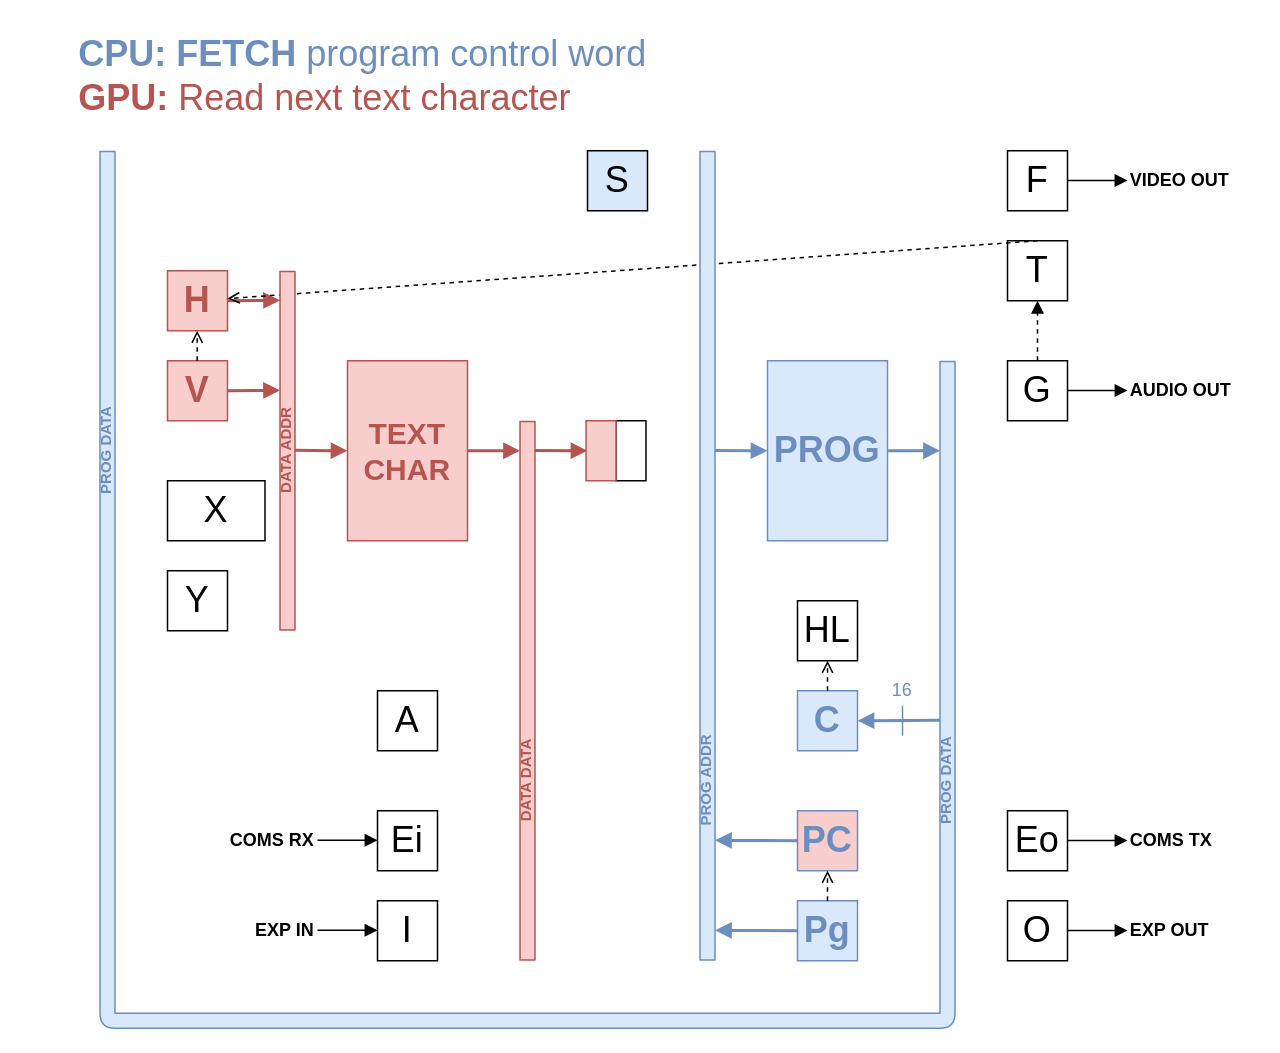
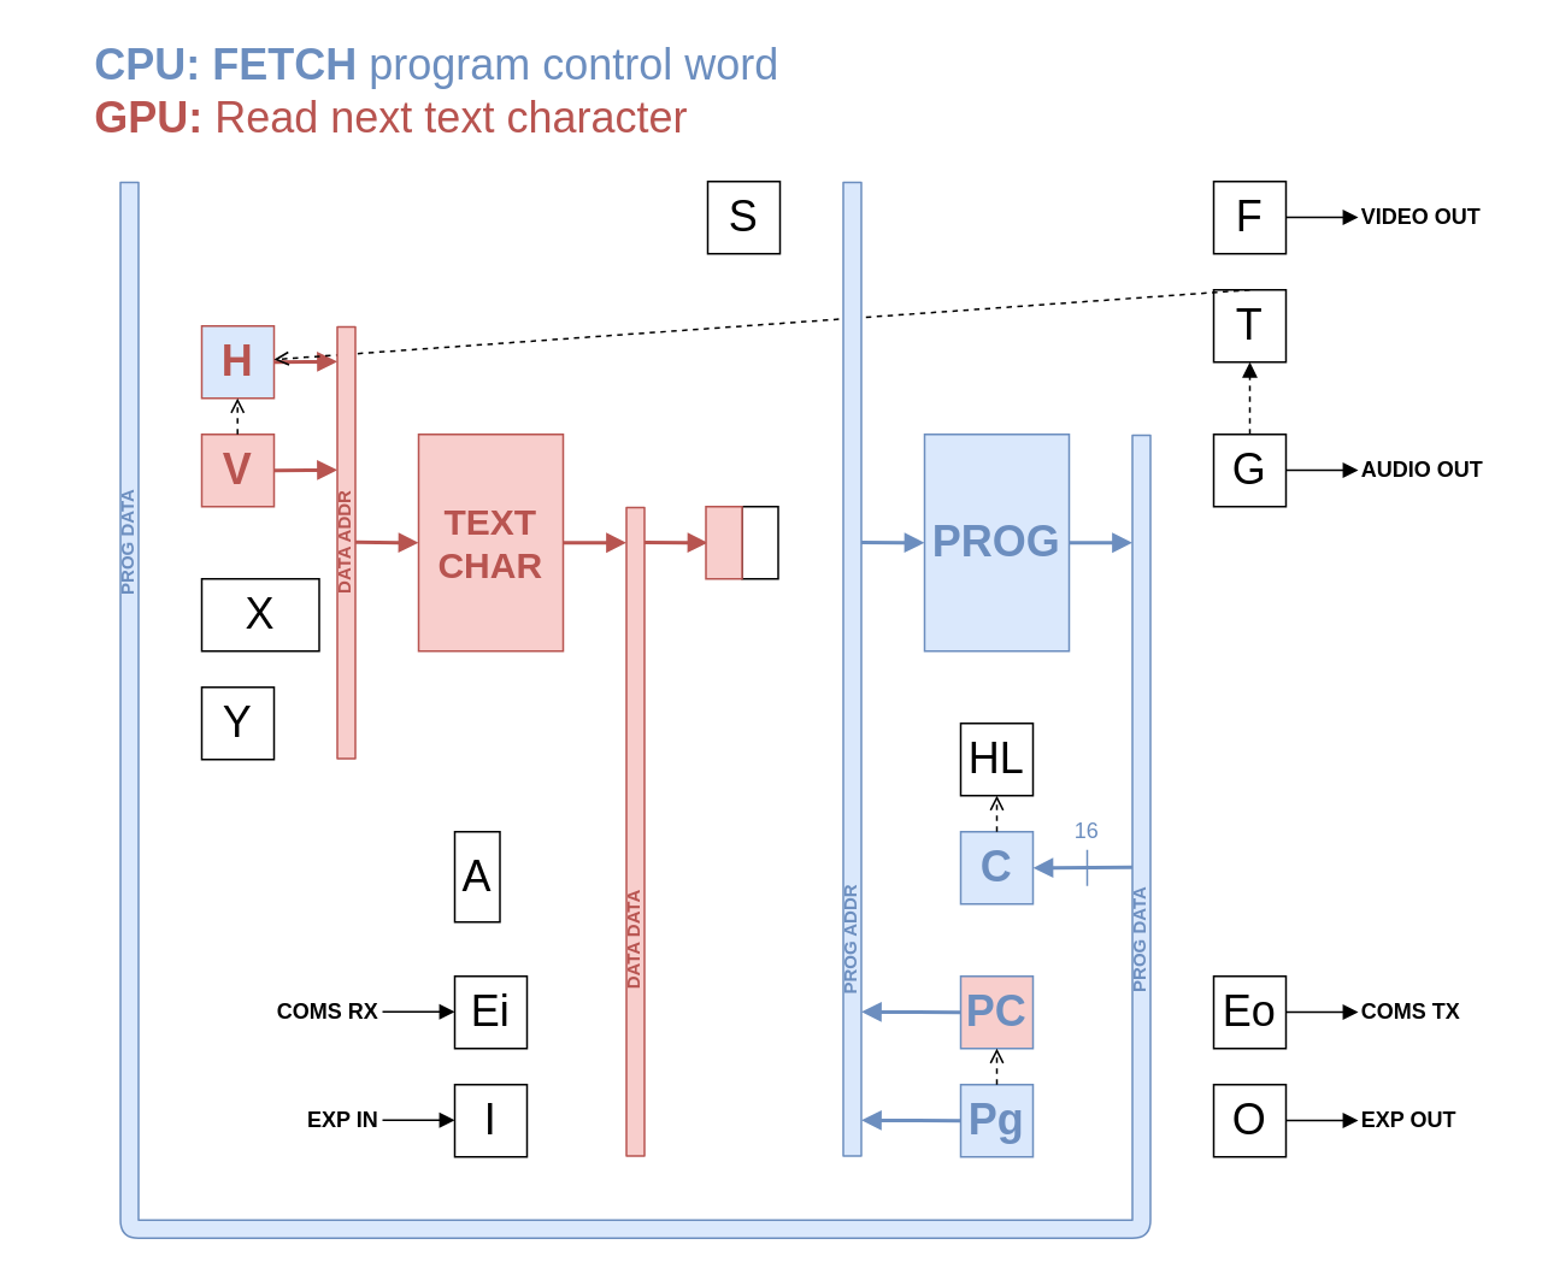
  <mxCell id="0" />
  <mxCell id="1" parent="0" />
- <mxCell id="2" value="&lt;font style=&quot;font-size: 24px&quot; color=&quot;#b85450&quot;&gt;&lt;b&gt;H&lt;/b&gt;&lt;/font&gt;" style="whiteSpace=wrap;html=1;aspect=fixed;fillColor=#f8cecc;strokeColor=#b85450;" parent="1" vertex="1"><mxGeometry x="111" y="180" width="40" height="40" as="geometry" /></mxCell>
+ <mxCell id="2" value="&lt;font style=&quot;font-size: 24px&quot; color=&quot;#b85450&quot;&gt;&lt;b&gt;H&lt;/b&gt;&lt;/font&gt;" style="whiteSpace=wrap;html=1;aspect=fixed;fillColor=#dae8fc;strokeColor=#b85450;" parent="1" vertex="1"><mxGeometry x="111" y="180" width="40" height="40" as="geometry" /></mxCell>
  <mxCell id="3" value="&lt;font style=&quot;font-size: 24px&quot; color=&quot;#b85450&quot;&gt;&lt;b&gt;V&lt;/b&gt;&lt;/font&gt;" style="whiteSpace=wrap;html=1;aspect=fixed;fillColor=#f8cecc;strokeColor=#b85450;" parent="1" vertex="1"><mxGeometry x="111" y="240" width="40" height="40" as="geometry" /></mxCell>
  <mxCell id="4" value="&lt;font style=&quot;font-size: 24px&quot; color=&quot;#6c8ebf&quot;&gt;&lt;b&gt;C&lt;/b&gt;&lt;/font&gt;" style="whiteSpace=wrap;html=1;aspect=fixed;fillColor=#dae8fc;strokeColor=#6c8ebf;" parent="1" vertex="1"><mxGeometry x="531" y="460" width="40" height="40" as="geometry" /></mxCell>
  <mxCell id="5" value="&lt;font style=&quot;font-size: 24px&quot;&gt;X&lt;/font&gt;" style="whiteSpace=wrap;html=1;aspect=fixed;" parent="1" vertex="1"><mxGeometry x="111" y="320" width="65" height="40" as="geometry" /></mxCell>
  <mxCell id="6" value="&lt;font style=&quot;font-size: 24px&quot;&gt;Y&lt;/font&gt;" style="whiteSpace=wrap;html=1;aspect=fixed;" parent="1" vertex="1"><mxGeometry x="111" y="380" width="40" height="40" as="geometry" /></mxCell>
  <mxCell id="7" value="&lt;font style=&quot;font-size: 24px&quot;&gt;HL&lt;/font&gt;" style="whiteSpace=wrap;html=1;aspect=fixed;" parent="1" vertex="1"><mxGeometry x="531" y="400" width="40" height="40" as="geometry" /></mxCell>
  <mxCell id="8" value="" style="edgeStyle=orthogonalEdgeStyle;rounded=0;orthogonalLoop=1;jettySize=auto;html=1;endArrow=block;endFill=1;startArrow=none;startFill=0;exitX=1;exitY=0.5;exitDx=0;exitDy=0;fillColor=#f8cecc;strokeColor=#b85450;strokeWidth=2;" parent="1" source="9" edge="1"><mxGeometry relative="1" as="geometry"><mxPoint x="316" y="300" as="sourcePoint" /><mxPoint x="346" y="300" as="targetPoint" /></mxGeometry></mxCell>
  <mxCell id="9" value="&lt;font color=&quot;#b85450&quot;&gt;&lt;b&gt;&lt;span style=&quot;font-size: 20px&quot;&gt;TEXT&lt;br&gt;CHAR&lt;/span&gt;&lt;br&gt;&lt;/b&gt;&lt;/font&gt;" style="rounded=0;whiteSpace=wrap;html=1;fillColor=#f8cecc;strokeColor=#b85450;" parent="1" vertex="1"><mxGeometry x="231" y="240" width="80" height="120" as="geometry" /></mxCell>
  <mxCell id="10" value="&lt;font style=&quot;font-size: 24px&quot; color=&quot;#6c8ebf&quot;&gt;&lt;b&gt;PROG&lt;/b&gt;&lt;/font&gt;" style="rounded=0;whiteSpace=wrap;html=1;fillColor=#dae8fc;strokeColor=#6c8ebf;" parent="1" vertex="1"><mxGeometry x="511" y="240" width="80" height="120" as="geometry" /></mxCell>
  <mxCell id="11" value="&lt;font style=&quot;font-size: 24px&quot; color=&quot;#6c8ebf&quot;&gt;&lt;b&gt;PC&lt;/b&gt;&lt;/font&gt;" style="whiteSpace=wrap;html=1;aspect=fixed;fillColor=#f8cecc;strokeColor=#6c8ebf;" parent="1" vertex="1"><mxGeometry x="531" y="540" width="40" height="40" as="geometry" /></mxCell>
  <mxCell id="12" value="&lt;font style=&quot;font-size: 24px&quot; color=&quot;#6c8ebf&quot;&gt;&lt;b&gt;Pg&lt;/b&gt;&lt;/font&gt;" style="whiteSpace=wrap;html=1;aspect=fixed;fillColor=#dae8fc;strokeColor=#6c8ebf;" parent="1" vertex="1"><mxGeometry x="531" y="600" width="40" height="40" as="geometry" /></mxCell>
- <mxCell id="13" value="&lt;font size=&quot;1&quot;&gt;&lt;span style=&quot;font-size: 24px&quot;&gt;A&lt;/span&gt;&lt;/font&gt;" style="whiteSpace=wrap;html=1;aspect=fixed;" parent="1" vertex="1"><mxGeometry x="251" y="460" width="40" height="40" as="geometry" /></mxCell>
- <mxCell id="14" value="&lt;font style=&quot;font-size: 24px&quot;&gt;S&lt;/font&gt;" style="whiteSpace=wrap;html=1;aspect=fixed;fillColor=#dae8fc;" parent="1" vertex="1"><mxGeometry x="391" y="100" width="40" height="40" as="geometry" /></mxCell>
+ <mxCell id="13" value="&lt;font size=&quot;1&quot;&gt;&lt;span style=&quot;font-size: 24px&quot;&gt;A&lt;/span&gt;&lt;/font&gt;" style="whiteSpace=wrap;html=1;aspect=fixed;" parent="1" vertex="1"><mxGeometry x="251" y="460" width="25" height="50" as="geometry" /></mxCell>
+ <mxCell id="14" value="&lt;font style=&quot;font-size: 24px&quot;&gt;S&lt;/font&gt;" style="whiteSpace=wrap;html=1;aspect=fixed;" parent="1" vertex="1"><mxGeometry x="391" y="100" width="40" height="40" as="geometry" /></mxCell>
  <mxCell id="15" value="&lt;font style=&quot;font-size: 24px&quot;&gt;Ei&lt;/font&gt;" style="whiteSpace=wrap;html=1;aspect=fixed;" parent="1" vertex="1"><mxGeometry x="251" y="540" width="40" height="40" as="geometry" /></mxCell>
  <mxCell id="16" value="&lt;font style=&quot;font-size: 24px&quot;&gt;I&lt;/font&gt;" style="whiteSpace=wrap;html=1;aspect=fixed;" parent="1" vertex="1"><mxGeometry x="251" y="600" width="40" height="40" as="geometry" /></mxCell>
  <mxCell id="17" value="&lt;font style=&quot;font-size: 24px&quot;&gt;Eo&lt;/font&gt;" style="whiteSpace=wrap;html=1;aspect=fixed;" parent="1" vertex="1"><mxGeometry x="671" y="540" width="40" height="40" as="geometry" /></mxCell>
  <mxCell id="18" value="&lt;font style=&quot;font-size: 24px&quot;&gt;F&lt;/font&gt;" style="whiteSpace=wrap;html=1;aspect=fixed;" parent="1" vertex="1"><mxGeometry x="671" y="100" width="40" height="40" as="geometry" /></mxCell>
  <mxCell id="19" value="&lt;font style=&quot;font-size: 24px&quot;&gt;G&lt;/font&gt;" style="whiteSpace=wrap;html=1;aspect=fixed;" parent="1" vertex="1"><mxGeometry x="671" y="240" width="40" height="40" as="geometry" /></mxCell>
  <mxCell id="20" value="&lt;font style=&quot;font-size: 24px&quot;&gt;O&lt;/font&gt;" style="whiteSpace=wrap;html=1;aspect=fixed;" parent="1" vertex="1"><mxGeometry x="671" y="600" width="40" height="40" as="geometry" /></mxCell>
  <mxCell id="21" value="" style="endArrow=block;html=1;entryX=0;entryY=0.5;entryDx=0;entryDy=0;endFill=1;fillColor=#f8cecc;strokeColor=#b85450;strokeWidth=2;" parent="1" edge="1"><mxGeometry width="50" height="50" relative="1" as="geometry"><mxPoint x="151" y="260" as="sourcePoint" /><mxPoint x="186" y="259.71" as="targetPoint" /></mxGeometry></mxCell>
  <mxCell id="22" value="" style="endArrow=block;html=1;entryX=0;entryY=0.5;entryDx=0;entryDy=0;endFill=1;fillColor=#f8cecc;strokeColor=#b85450;strokeWidth=2;" parent="1" edge="1"><mxGeometry width="50" height="50" relative="1" as="geometry"><mxPoint x="151" y="200" as="sourcePoint" /><mxPoint x="186" y="199.71" as="targetPoint" /></mxGeometry></mxCell>
  <mxCell id="23" value="" style="endArrow=block;html=1;endFill=1;fillColor=#f8cecc;strokeColor=#b85450;strokeWidth=2;" parent="1" edge="1"><mxGeometry width="50" height="50" relative="1" as="geometry"><mxPoint x="196" y="299.71" as="sourcePoint" /><mxPoint x="231" y="300" as="targetPoint" /></mxGeometry></mxCell>
  <mxCell id="24" value="" style="endArrow=block;html=1;endFill=1;fillColor=#f8cecc;strokeColor=#b85450;strokeWidth=2;" parent="1" edge="1"><mxGeometry width="50" height="50" relative="1" as="geometry"><mxPoint x="356" y="299.83" as="sourcePoint" /><mxPoint x="391" y="300" as="targetPoint" /></mxGeometry></mxCell>
  <mxCell id="25" value="" style="endArrow=block;html=1;endFill=1;fillColor=#dae8fc;strokeColor=#6c8ebf;strokeWidth=2;" parent="1" edge="1"><mxGeometry width="50" height="50" relative="1" as="geometry"><mxPoint x="476" y="299.83" as="sourcePoint" /><mxPoint x="511" y="300" as="targetPoint" /></mxGeometry></mxCell>
  <mxCell id="26" value="" style="endArrow=block;html=1;endFill=1;fillColor=#dae8fc;strokeColor=#6c8ebf;strokeWidth=2;" parent="1" edge="1"><mxGeometry width="50" height="50" relative="1" as="geometry"><mxPoint x="626" y="479.71" as="sourcePoint" /><mxPoint x="571" y="480" as="targetPoint" /></mxGeometry></mxCell>
  <mxCell id="27" value="" style="endArrow=block;html=1;endFill=1;fillColor=#dae8fc;strokeColor=#6c8ebf;strokeWidth=2;" parent="1" edge="1"><mxGeometry width="50" height="50" relative="1" as="geometry"><mxPoint x="531" y="560" as="sourcePoint" /><mxPoint x="476" y="559.71" as="targetPoint" /></mxGeometry></mxCell>
  <mxCell id="28" value="" style="endArrow=block;html=1;endFill=1;fillColor=#dae8fc;strokeColor=#6c8ebf;strokeWidth=2;" parent="1" edge="1"><mxGeometry width="50" height="50" relative="1" as="geometry"><mxPoint x="531" y="620" as="sourcePoint" /><mxPoint x="476" y="619.71" as="targetPoint" /></mxGeometry></mxCell>
  <mxCell id="29" value="" style="endArrow=block;html=1;endFill=1;fillColor=#dae8fc;strokeColor=#6c8ebf;strokeWidth=2;" parent="1" edge="1"><mxGeometry width="50" height="50" relative="1" as="geometry"><mxPoint x="591" y="300" as="sourcePoint" /><mxPoint x="626" y="300" as="targetPoint" /></mxGeometry></mxCell>
  <mxCell id="30" value="&lt;font style=&quot;font-size: 24px&quot;&gt;T&lt;/font&gt;" style="whiteSpace=wrap;html=1;aspect=fixed;" parent="1" vertex="1"><mxGeometry x="671" y="160" width="40" height="40" as="geometry" /></mxCell>
  <mxCell id="31" value="" style="endArrow=block;html=1;entryX=0.5;entryY=1;entryDx=0;entryDy=0;endFill=1;exitX=0.5;exitY=0;exitDx=0;exitDy=0;dashed=1;" parent="1" source="19" target="30" edge="1"><mxGeometry width="50" height="50" relative="1" as="geometry"><mxPoint x="641" y="289.86" as="sourcePoint" /><mxPoint x="681" y="289.86" as="targetPoint" /></mxGeometry></mxCell>
  <mxCell id="32" value="" style="endArrow=open;dashed=1;html=1;strokeWidth=1;exitX=0.5;exitY=0;exitDx=0;exitDy=0;endFill=0;" parent="1" source="30" target="2" edge="1"><mxGeometry width="50" height="50" relative="1" as="geometry"><mxPoint x="711" y="190" as="sourcePoint" /><mxPoint x="761" y="140" as="targetPoint" /></mxGeometry></mxCell>
  <mxCell id="33" value="" style="endArrow=open;dashed=1;html=1;strokeWidth=1;endFill=0;entryX=0.5;entryY=1;entryDx=0;entryDy=0;" parent="1" target="7" edge="1"><mxGeometry width="50" height="50" relative="1" as="geometry"><mxPoint x="551" y="460" as="sourcePoint" /><mxPoint x="551" y="450" as="targetPoint" /></mxGeometry></mxCell>
  <mxCell id="34" value="" style="endArrow=open;dashed=1;html=1;strokeWidth=1;endFill=0;exitX=0.5;exitY=0;exitDx=0;exitDy=0;" parent="1" source="12" edge="1"><mxGeometry width="50" height="50" relative="1" as="geometry"><mxPoint x="581" y="540" as="sourcePoint" /><mxPoint x="551" y="580" as="targetPoint" /></mxGeometry></mxCell>
  <mxCell id="35" value="" style="endArrow=open;dashed=1;html=1;strokeWidth=1;endFill=0;exitX=0.5;exitY=0;exitDx=0;exitDy=0;" parent="1" edge="1"><mxGeometry width="50" height="50" relative="1" as="geometry"><mxPoint x="130.8" y="240" as="sourcePoint" /><mxPoint x="130.8" y="220" as="targetPoint" /></mxGeometry></mxCell>
  <mxCell id="36" value="" style="endArrow=none;html=1;strokeWidth=1;fillColor=#dae8fc;strokeColor=#6c8ebf;" parent="1" edge="1"><mxGeometry width="50" height="50" relative="1" as="geometry"><mxPoint x="601" y="490" as="sourcePoint" /><mxPoint x="601" y="470" as="targetPoint" /></mxGeometry></mxCell>
  <mxCell id="37" value="&lt;font color=&quot;#6c8ebf&quot;&gt;16&lt;/font&gt;" style="text;html=1;strokeColor=none;fillColor=none;align=center;verticalAlign=middle;whiteSpace=wrap;rounded=0;" parent="1" vertex="1"><mxGeometry x="591" y="450" width="20" height="20" as="geometry" /></mxCell>
  <mxCell id="38" value="" style="endArrow=block;html=1;entryX=0;entryY=0.5;entryDx=0;entryDy=0;endFill=1;" parent="1" edge="1"><mxGeometry width="50" height="50" relative="1" as="geometry"><mxPoint x="711" y="559.86" as="sourcePoint" /><mxPoint x="751" y="559.86" as="targetPoint" /></mxGeometry></mxCell>
  <mxCell id="39" value="" style="endArrow=block;html=1;entryX=0;entryY=0.5;entryDx=0;entryDy=0;endFill=1;" parent="1" edge="1"><mxGeometry width="50" height="50" relative="1" as="geometry"><mxPoint x="711" y="619.86" as="sourcePoint" /><mxPoint x="751" y="619.86" as="targetPoint" /></mxGeometry></mxCell>
  <mxCell id="40" value="" style="endArrow=block;html=1;entryX=0;entryY=0.5;entryDx=0;entryDy=0;endFill=1;" parent="1" edge="1"><mxGeometry width="50" height="50" relative="1" as="geometry"><mxPoint x="711" y="259.86" as="sourcePoint" /><mxPoint x="751" y="259.86" as="targetPoint" /></mxGeometry></mxCell>
  <mxCell id="41" value="" style="endArrow=block;html=1;entryX=0;entryY=0.5;entryDx=0;entryDy=0;endFill=1;" parent="1" edge="1"><mxGeometry width="50" height="50" relative="1" as="geometry"><mxPoint x="711" y="119.86" as="sourcePoint" /><mxPoint x="751" y="119.86" as="targetPoint" /></mxGeometry></mxCell>
  <mxCell id="42" value="" style="endArrow=block;html=1;entryX=0;entryY=0.5;entryDx=0;entryDy=0;endFill=1;" parent="1" edge="1"><mxGeometry width="50" height="50" relative="1" as="geometry"><mxPoint x="211" y="559.66" as="sourcePoint" /><mxPoint x="251" y="559.66" as="targetPoint" /></mxGeometry></mxCell>
  <mxCell id="43" value="" style="endArrow=block;html=1;entryX=0;entryY=0.5;entryDx=0;entryDy=0;endFill=1;" parent="1" edge="1"><mxGeometry width="50" height="50" relative="1" as="geometry"><mxPoint x="211" y="619.66" as="sourcePoint" /><mxPoint x="251" y="619.66" as="targetPoint" /></mxGeometry></mxCell>
  <mxCell id="44" value="&lt;b&gt;COMS TX&lt;/b&gt;" style="text;html=1;strokeColor=none;fillColor=none;align=left;verticalAlign=middle;whiteSpace=wrap;rounded=0;" parent="1" vertex="1"><mxGeometry x="751" y="550" width="80" height="20" as="geometry" /></mxCell>
  <mxCell id="45" value="&lt;b&gt;EXP OUT&lt;/b&gt;" style="text;html=1;strokeColor=none;fillColor=none;align=left;verticalAlign=middle;whiteSpace=wrap;rounded=0;" parent="1" vertex="1"><mxGeometry x="751" y="610" width="80" height="20" as="geometry" /></mxCell>
  <mxCell id="46" value="&lt;font size=&quot;1&quot;&gt;&lt;b style=&quot;font-size: 12px&quot;&gt;VIDEO OUT&lt;/b&gt;&lt;/font&gt;" style="text;html=1;strokeColor=none;fillColor=none;align=left;verticalAlign=middle;whiteSpace=wrap;rounded=0;" parent="1" vertex="1"><mxGeometry x="751" y="110" width="80" height="20" as="geometry" /></mxCell>
  <mxCell id="47" value="&lt;font size=&quot;1&quot;&gt;&lt;b style=&quot;font-size: 12px&quot;&gt;AUDIO OUT&lt;/b&gt;&lt;/font&gt;" style="text;html=1;strokeColor=none;fillColor=none;align=left;verticalAlign=middle;whiteSpace=wrap;rounded=0;" parent="1" vertex="1"><mxGeometry x="751" y="250" width="80" height="20" as="geometry" /></mxCell>
  <mxCell id="48" value="&lt;b&gt;COMS RX&lt;/b&gt;" style="text;html=1;strokeColor=none;fillColor=none;align=right;verticalAlign=middle;whiteSpace=wrap;rounded=0;" parent="1" vertex="1"><mxGeometry x="131" y="550" width="80" height="20" as="geometry" /></mxCell>
  <mxCell id="49" value="&lt;b&gt;EXP IN&lt;/b&gt;" style="text;html=1;strokeColor=none;fillColor=none;align=right;verticalAlign=middle;whiteSpace=wrap;rounded=0;" parent="1" vertex="1"><mxGeometry x="131" y="610" width="80" height="20" as="geometry" /></mxCell>
  <mxCell id="50" value="" style="shape=flexArrow;endArrow=none;html=1;strokeWidth=1;endFill=0;fillColor=#dae8fc;strokeColor=#6c8ebf;" parent="1" edge="1"><mxGeometry width="50" height="50" relative="1" as="geometry"><mxPoint x="71" y="100" as="sourcePoint" /><mxPoint x="631" y="240" as="targetPoint" /><Array as="points"><mxPoint x="71" y="680" /><mxPoint x="631" y="680" /></Array></mxGeometry></mxCell>
  <mxCell id="51" value="" style="shape=flexArrow;endArrow=none;html=1;fontSize=10;strokeWidth=1;endFill=0;fillColor=#f8cecc;strokeColor=#b85450;" parent="1" edge="1"><mxGeometry width="50" height="50" relative="1" as="geometry"><mxPoint x="191" y="420" as="sourcePoint" /><mxPoint x="191" y="180" as="targetPoint" /></mxGeometry></mxCell>
  <mxCell id="52" value="&lt;b style=&quot;font-size: 10px&quot;&gt;DATA ADDR&lt;/b&gt;" style="text;html=1;strokeColor=none;fillColor=none;align=center;verticalAlign=middle;whiteSpace=wrap;rounded=0;rotation=-90;fontSize=10;fontColor=#B85450;" parent="1" vertex="1"><mxGeometry x="140" y="290" width="100" height="20" as="geometry" /></mxCell>
  <mxCell id="53" value="" style="shape=flexArrow;endArrow=none;html=1;fontSize=10;strokeWidth=1;endFill=0;fillColor=#f8cecc;strokeColor=#b85450;" parent="1" edge="1"><mxGeometry width="50" height="50" relative="1" as="geometry"><mxPoint x="351" y="640" as="sourcePoint" /><mxPoint x="351" y="280" as="targetPoint" /></mxGeometry></mxCell>
  <mxCell id="54" value="&lt;b style=&quot;font-size: 10px;&quot;&gt;PROG DATA&lt;/b&gt;" style="text;html=1;strokeColor=none;fillColor=none;align=center;verticalAlign=middle;whiteSpace=wrap;rounded=0;rotation=-90;fontSize=10;fontColor=#6C8EBF;" parent="1" vertex="1"><mxGeometry x="580" y="510" width="100" height="20" as="geometry" /></mxCell>
  <mxCell id="55" value="" style="shape=flexArrow;endArrow=none;html=1;fontSize=10;strokeWidth=1;endFill=0;strokeColor=#6c8ebf;fillColor=#dae8fc;" parent="1" edge="1"><mxGeometry width="50" height="50" relative="1" as="geometry"><mxPoint x="471" y="640" as="sourcePoint" /><mxPoint x="471" y="100" as="targetPoint" /></mxGeometry></mxCell>
  <mxCell id="56" value="&lt;b&gt;&lt;font style=&quot;font-size: 10px&quot;&gt;PROG ADDR&lt;/font&gt;&lt;/b&gt;" style="text;html=1;align=center;verticalAlign=middle;whiteSpace=wrap;rounded=0;rotation=-90;fontColor=#6C8EBF;" parent="1" vertex="1"><mxGeometry x="420" y="510" width="100" height="20" as="geometry" /></mxCell>
  <mxCell id="57" value="&lt;b&gt;&lt;font style=&quot;font-size: 10px&quot;&gt;DATA DATA&lt;/font&gt;&lt;/b&gt;" style="text;html=1;strokeColor=none;fillColor=none;align=center;verticalAlign=middle;whiteSpace=wrap;rounded=0;rotation=-90;fontColor=#B85450;" parent="1" vertex="1"><mxGeometry x="300" y="510" width="100" height="20" as="geometry" /></mxCell>
  <mxCell id="58" value="&lt;b style=&quot;font-size: 10px;&quot;&gt;PROG DATA&lt;/b&gt;" style="text;html=1;strokeColor=none;fillColor=none;align=center;verticalAlign=middle;whiteSpace=wrap;rounded=0;rotation=-90;fontSize=10;fontColor=#6C8EBF;" parent="1" vertex="1"><mxGeometry x="20" y="290" width="100" height="20" as="geometry" /></mxCell>
  <mxCell id="59" value="" style="rounded=0;whiteSpace=wrap;html=1;" parent="1" vertex="1"><mxGeometry x="410" y="280" width="20" height="40" as="geometry" /></mxCell>
  <mxCell id="60" value="" style="rounded=0;whiteSpace=wrap;html=1;fillColor=#f8cecc;strokeColor=#b85450;" parent="1" vertex="1"><mxGeometry x="390" y="280" width="20" height="40" as="geometry" /></mxCell>
  <mxCell id="61" value="&lt;font style=&quot;font-size: 24px&quot;&gt;&lt;font color=&quot;#6c8ebf&quot;&gt;&lt;b&gt;CPU: FETCH&lt;/b&gt; program control word&lt;br&gt;&lt;/font&gt;&lt;font color=&quot;#b85450&quot;&gt;&lt;b&gt;GPU: &lt;/b&gt;Read next text character&lt;/font&gt;&lt;br&gt;&lt;/font&gt;" style="text;html=1;strokeColor=none;fillColor=none;align=left;verticalAlign=middle;whiteSpace=wrap;rounded=0;" parent="1" vertex="1"><mxGeometry x="50" y="20" width="419" height="60" as="geometry" /></mxCell>
